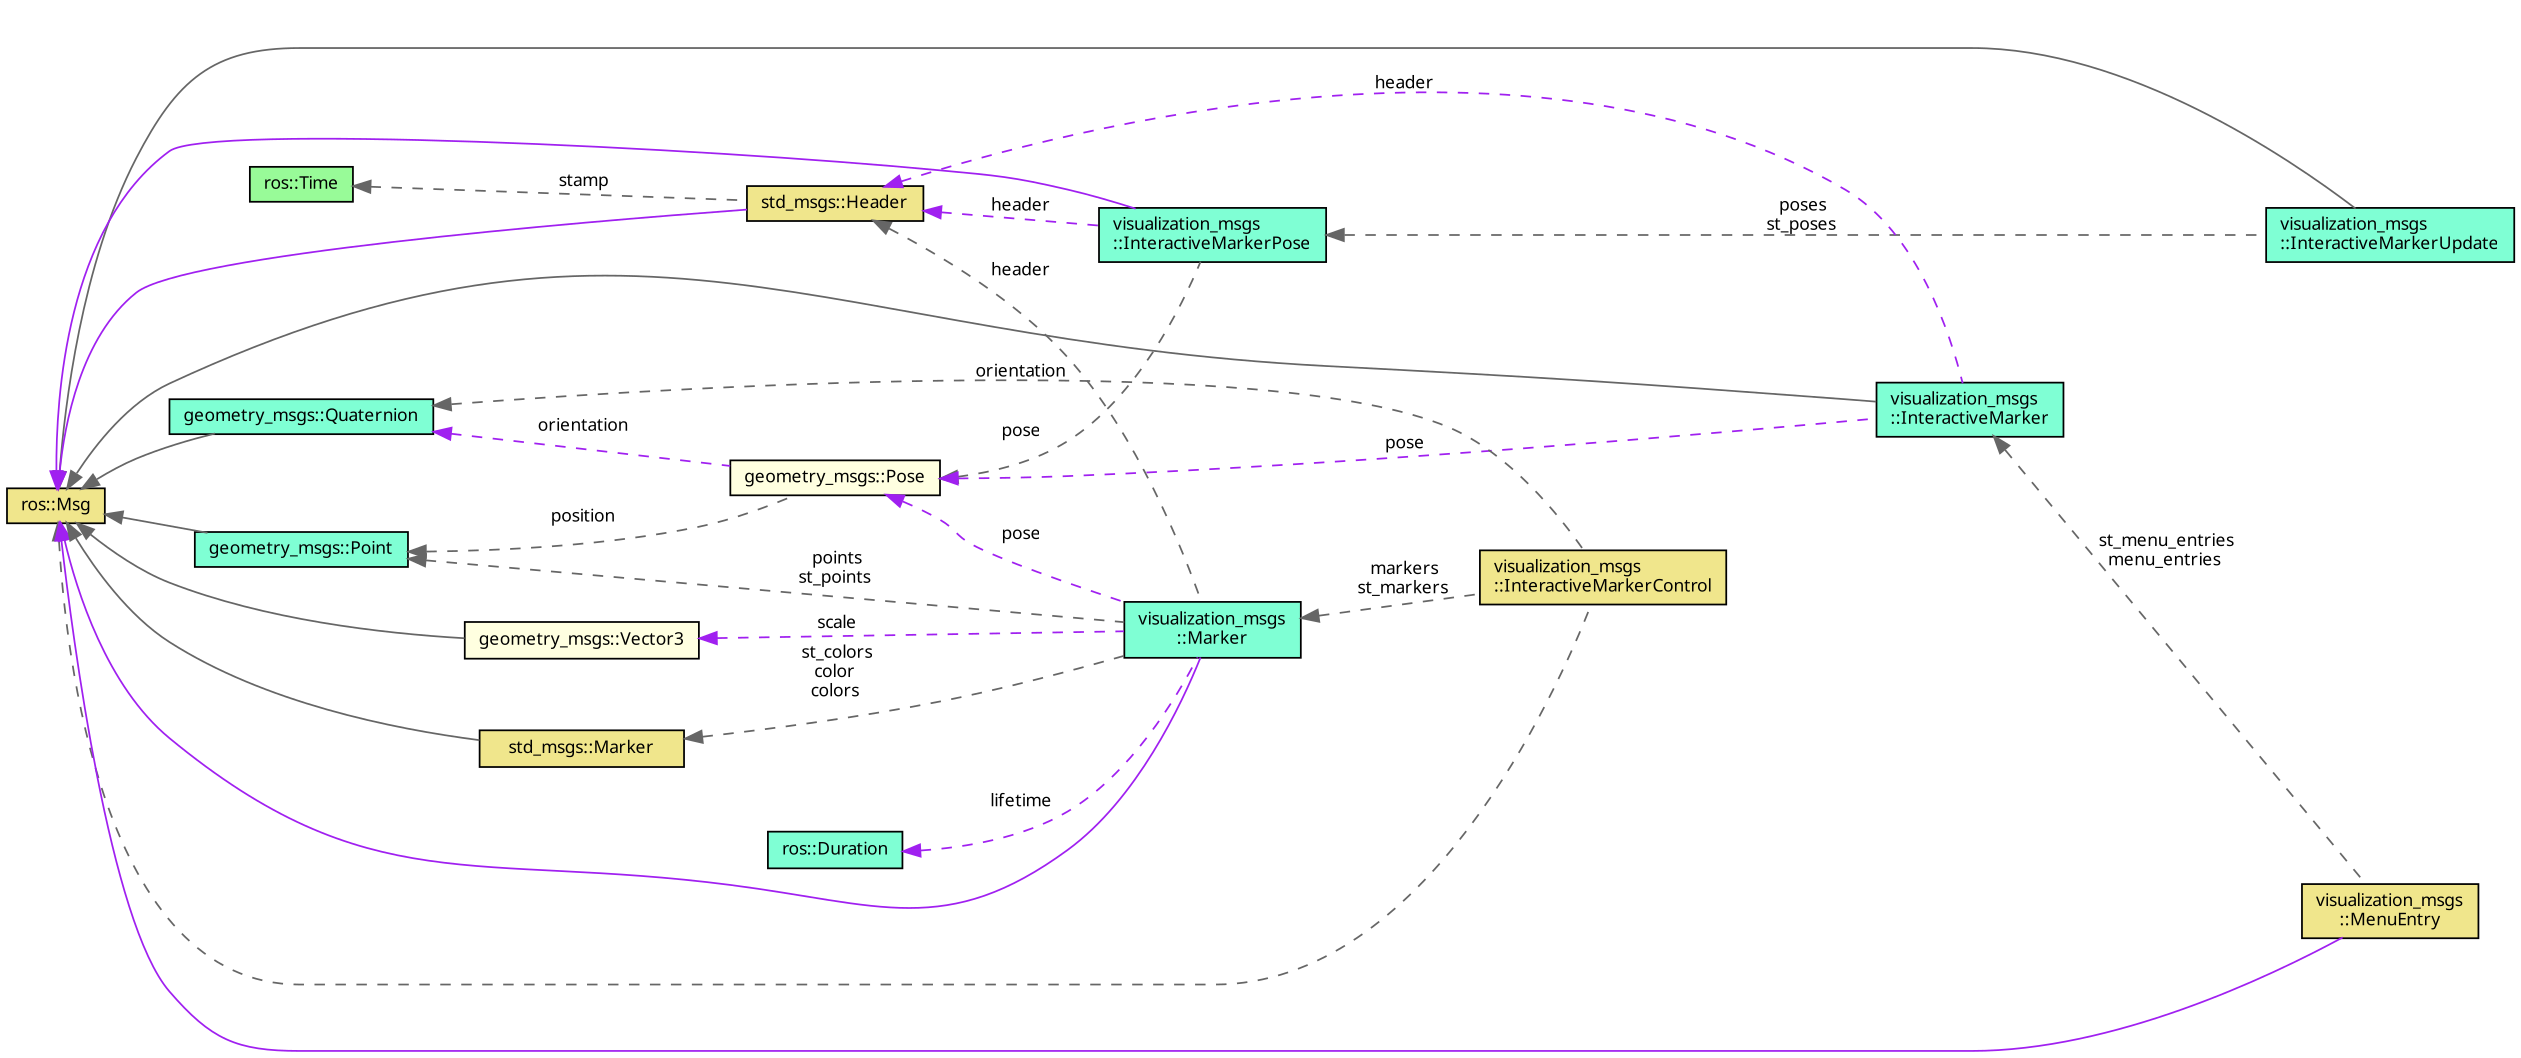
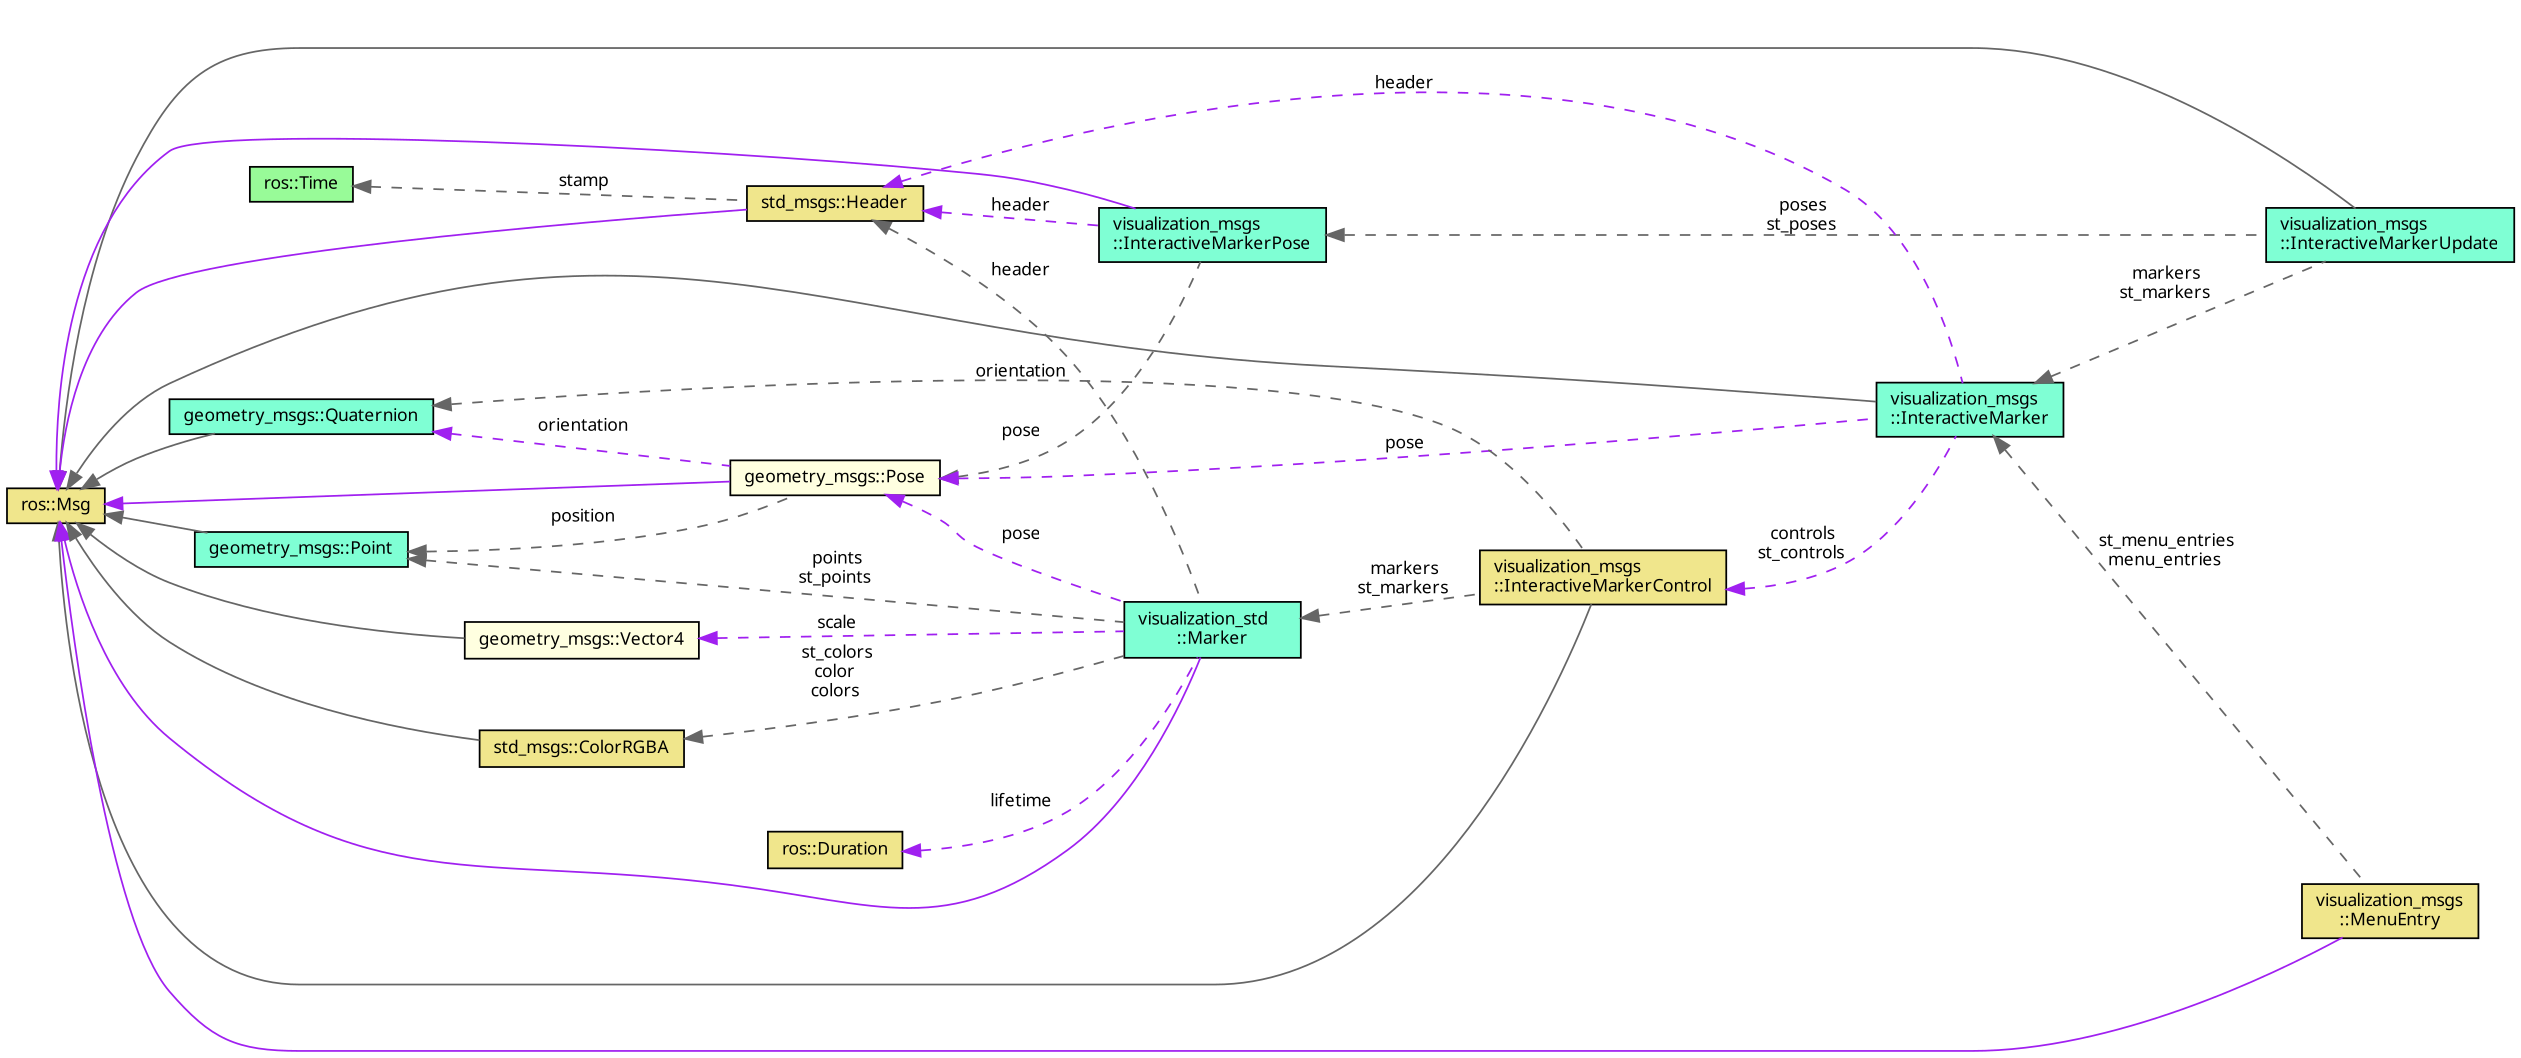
  digraph {
    fontname="Noto Sans"
    rankdir=LR
    node [color=black fillcolor=aquamarine fontname="Noto Sans" fontsize=10 shape=record style=filled]
    edge [color=gray40 dir=back fontname="Noto Sans" fontsize=10 labelfontname=Helvetica labelfontsize=10 style=dashed]
    n1 [fontcolor=black height=0.2 label="visualization_msgs\l::InteractiveMarkerUpdate" width=0.4]
    n2 [fillcolor=khaki height=0.2 label="ros::Msg" width=0.4]
    n3 [height=0.2 label="visualization_msgs\l::InteractiveMarkerPose" width=0.4]
    n4 [fillcolor=lightyellow height=0.2 label="geometry_msgs::Pose" width=0.4]
    n5 [height=0.2 label="geometry_msgs::Quaternion" width=0.4]
    n6 [height=0.2 label="geometry_msgs::Point" width=0.4]
    n7 [fillcolor=khaki height=0.2 label="std_msgs::Header" width=0.4]
    n8 [height=0.2 label="visualization_msgs\l::InteractiveMarker" width=0.4]
    n9 [fillcolor=khaki height=0.2 label="visualization_msgs\l::InteractiveMarkerControl" width=0.4]
-   n10 [height=0.2 label="visualization_msgs\l::Marker" width=0.4]
-   n11 [fillcolor=lightyellow height=0.2 label="geometry_msgs::Vector3" width=0.4]
-   n12 [fillcolor=khaki height=0.2 label="std_msgs::Marker" width=0.4]
+   n10 [height=0.2 label="visualization_std\l::Marker" width=0.4]
+   n11 [fillcolor=lightyellow height=0.2 label="geometry_msgs::Vector4" width=0.4]
+   n12 [fillcolor=khaki height=0.2 label="std_msgs::ColorRGBA" width=0.4]
    n13 [fillcolor=khaki height=0.2 label="visualization_msgs\l::MenuEntry" width=0.4]
    n14 [fillcolor=palegreen height=0.2 label="ros::Time" width=0.4]
-   n15 [height=0.2 label="ros::Duration" width=0.4]
+   n15 [fillcolor=khaki height=0.2 label="ros::Duration" width=0.4]
    n2 -> n1 [style=solid]
    n2 -> n3 [color=purple style=solid]
+   n2 -> n4 [color=purple style=solid]
    n2 -> n5 [style=solid]
    n2 -> n6 [style=solid]
    n2 -> n7 [color=purple style=solid]
    n2 -> n8 [style=solid]
-   n2 -> n9
+   n2 -> n9 [style=solid]
    n2 -> n10 [color=purple style=solid]
    n2 -> n11 [style=solid]
    n2 -> n12 [style=solid]
    n2 -> n13 [color=purple style=solid]
    n3 -> n1 [label=" poses\nst_poses"]
    n4 -> n3 [label=" pose"]
    n4 -> n8 [color=purple label=" pose"]
    n4 -> n10 [color=purple label=" pose"]
    n5 -> n4 [color=purple label=" orientation"]
    n5 -> n9 [label=" orientation"]
    n6 -> n4 [label=" position"]
    n6 -> n10 [label=" points\nst_points"]
    n7 -> n3 [color=purple label=" header"]
    n7 -> n8 [color=purple label=" header"]
    n7 -> n10 [label=" header"]
+   n8 -> n1 [label=" markers\nst_markers"]
    n8 -> n13 [label=" st_menu_entries\nmenu_entries"]
+   n9 -> n8 [color=purple label=" controls\nst_controls"]
    n10 -> n9 [label=" markers\nst_markers"]
    n11 -> n10 [color=purple label=" scale"]
    n12 -> n10 [label=" st_colors\ncolor\ncolors"]
    n14 -> n7 [label=" stamp"]
    n15 -> n10 [color=purple label=" lifetime"]
  }
